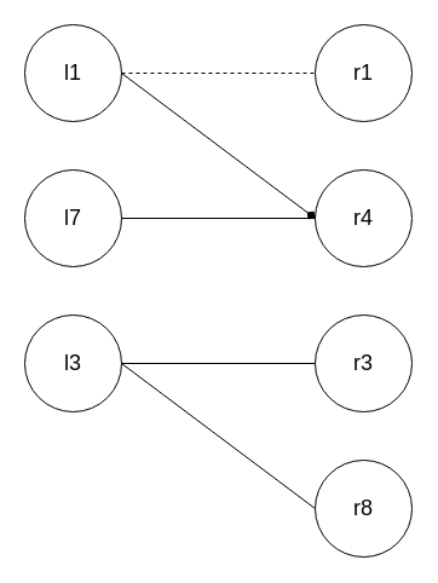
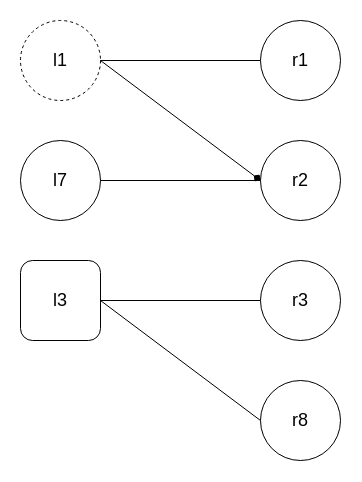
  <mxCell id="0" />
  <mxCell id="1" parent="0" />
- <mxCell id="2" value="&lt;font style=&quot;font-size: 18px;&quot;&gt;l1&lt;/font&gt;" style="ellipse;whiteSpace=wrap;html=1;aspect=fixed;" vertex="1" parent="1"><mxGeometry x="20" y="20" width="80" height="80" as="geometry" /></mxCell>
+ <mxCell id="2" value="&lt;font style=&quot;font-size: 18px;&quot;&gt;l1&lt;/font&gt;" style="ellipse;whiteSpace=wrap;html=1;aspect=fixed;dashed=1;" vertex="1" parent="1"><mxGeometry x="20" y="20" width="80" height="80" as="geometry" /></mxCell>
  <mxCell id="3" value="&lt;font style=&quot;font-size: 18px;&quot;&gt;l7&lt;/font&gt;" style="ellipse;whiteSpace=wrap;html=1;aspect=fixed;" vertex="1" parent="1"><mxGeometry x="20" y="140" width="80" height="80" as="geometry" /></mxCell>
- <mxCell id="4" value="&lt;font style=&quot;font-size: 18px;&quot;&gt;l3&lt;/font&gt;" style="ellipse;whiteSpace=wrap;html=1;aspect=fixed;" vertex="1" parent="1"><mxGeometry x="20" y="260" width="80" height="80" as="geometry" /></mxCell>
+ <mxCell id="4" value="&lt;font style=&quot;font-size: 18px;&quot;&gt;l3&lt;/font&gt;" style="whiteSpace=wrap;html=1;aspect=fixed;rounded=1;" vertex="1" parent="1"><mxGeometry x="20" y="260" width="80" height="80" as="geometry" /></mxCell>
  <mxCell id="5" value="&lt;font style=&quot;font-size: 18px;&quot;&gt;r1&lt;/font&gt;" style="ellipse;whiteSpace=wrap;html=1;aspect=fixed;" vertex="1" parent="1"><mxGeometry x="260" y="20" width="80" height="80" as="geometry" /></mxCell>
- <mxCell id="6" value="&lt;font style=&quot;font-size: 18px;&quot;&gt;r4&lt;/font&gt;" style="ellipse;whiteSpace=wrap;html=1;aspect=fixed;" vertex="1" parent="1"><mxGeometry x="260" y="140" width="80" height="80" as="geometry" /></mxCell>
+ <mxCell id="6" value="&lt;font style=&quot;font-size: 18px;&quot;&gt;r2&lt;/font&gt;" style="ellipse;whiteSpace=wrap;html=1;aspect=fixed;" vertex="1" parent="1"><mxGeometry x="260" y="140" width="80" height="80" as="geometry" /></mxCell>
  <mxCell id="7" value="&lt;font style=&quot;font-size: 18px;&quot;&gt;r3&lt;/font&gt;" style="ellipse;whiteSpace=wrap;html=1;aspect=fixed;" vertex="1" parent="1"><mxGeometry x="260" y="260" width="80" height="80" as="geometry" /></mxCell>
  <mxCell id="8" value="&lt;font style=&quot;font-size: 18px;&quot;&gt;r8&lt;/font&gt;" style="ellipse;whiteSpace=wrap;html=1;aspect=fixed;" vertex="1" parent="1"><mxGeometry x="260" y="380" width="80" height="80" as="geometry" /></mxCell>
- <mxCell id="9" value="" style="endArrow=none;html=1;rounded=0;fontSize=18;exitX=1;exitY=0.5;exitDx=0;exitDy=0;dashed=1;" edge="1" parent="1" source="2" target="5"><mxGeometry width="50" height="50" relative="1" as="geometry"><mxPoint x="340" y="320" as="sourcePoint" /><mxPoint x="390" y="270" as="targetPoint" /></mxGeometry></mxCell>
+ <mxCell id="9" value="" style="endArrow=none;html=1;rounded=0;fontSize=18;exitX=1;exitY=0.5;exitDx=0;exitDy=0;" edge="1" parent="1" source="2" target="5"><mxGeometry width="50" height="50" relative="1" as="geometry"><mxPoint x="340" y="320" as="sourcePoint" /><mxPoint x="390" y="270" as="targetPoint" /></mxGeometry></mxCell>
  <mxCell id="10" value="" style="endArrow=diamond;html=1;rounded=0;fontSize=18;exitX=1;exitY=0.5;exitDx=0;exitDy=0;entryX=0;entryY=0.5;entryDx=0;entryDy=0;" edge="1" parent="1" source="2" target="6"><mxGeometry width="50" height="50" relative="1" as="geometry"><mxPoint x="340" y="350" as="sourcePoint" /><mxPoint x="390" y="300" as="targetPoint" /></mxGeometry></mxCell>
  <mxCell id="11" value="" style="endArrow=none;html=1;rounded=0;fontSize=18;exitX=1;exitY=0.5;exitDx=0;exitDy=0;entryX=0;entryY=0.5;entryDx=0;entryDy=0;" edge="1" parent="1" source="3" target="6"><mxGeometry width="50" height="50" relative="1" as="geometry"><mxPoint x="340" y="350" as="sourcePoint" /><mxPoint x="390" y="300" as="targetPoint" /></mxGeometry></mxCell>
  <mxCell id="12" value="" style="endArrow=none;html=1;rounded=0;fontSize=18;exitX=1;exitY=0.5;exitDx=0;exitDy=0;" edge="1" parent="1" source="4"><mxGeometry width="50" height="50" relative="1" as="geometry"><mxPoint x="340" y="350" as="sourcePoint" /><mxPoint x="260" y="300" as="targetPoint" /></mxGeometry></mxCell>
  <mxCell id="13" value="" style="endArrow=none;html=1;rounded=0;fontSize=18;exitX=1;exitY=0.5;exitDx=0;exitDy=0;entryX=0;entryY=0.5;entryDx=0;entryDy=0;" edge="1" parent="1" source="4" target="8"><mxGeometry width="50" height="50" relative="1" as="geometry"><mxPoint x="340" y="350" as="sourcePoint" /><mxPoint x="390" y="300" as="targetPoint" /></mxGeometry></mxCell>
